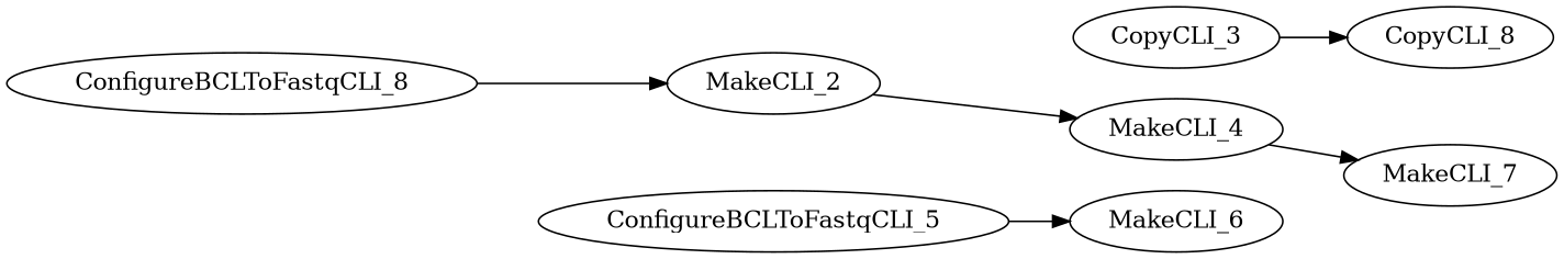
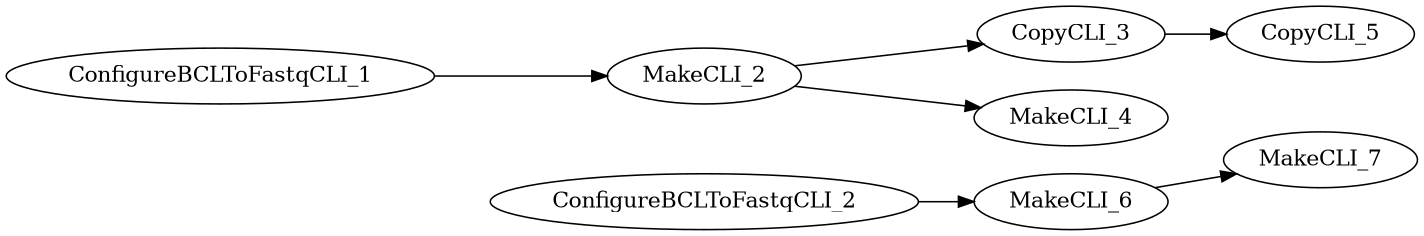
  digraph {
    rankdir=LR
-   n1 [label=ConfigureBCLToFastqCLI_8]
+   n1 [label=ConfigureBCLToFastqCLI_1]
    n2 [label=MakeCLI_2]
    n3 [label=CopyCLI_3]
    n4 [label=MakeCLI_4]
-   n5 [label=CopyCLI_8]
-   n6 [label=ConfigureBCLToFastqCLI_5]
+   n5 [label=CopyCLI_5]
+   n6 [label=ConfigureBCLToFastqCLI_2]
    n7 [label=MakeCLI_6]
    n8 [label=MakeCLI_7]
    n1 -> n2
+   n2 -> n3
    n2 -> n4
    n3 -> n5
    n6 -> n7
-   n4 -> n8
+   n7 -> n8
  }
